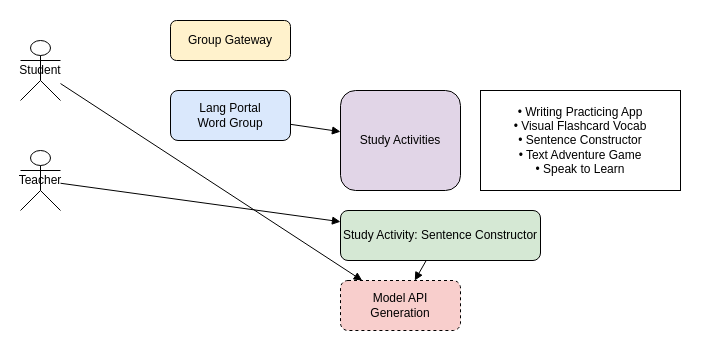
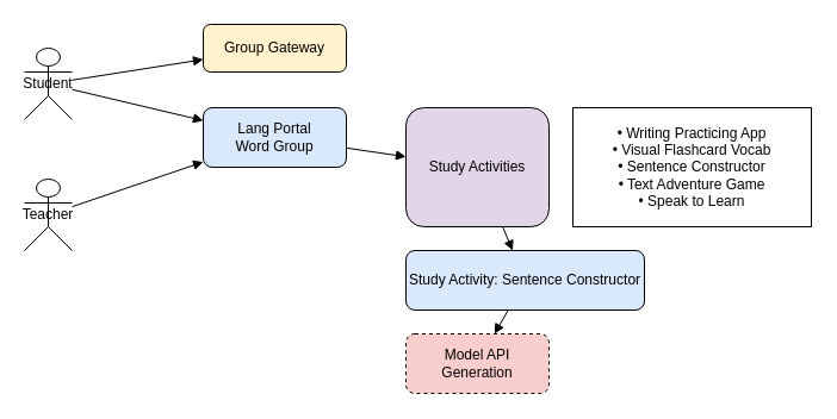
  <mxCell id="0" />
  <mxCell id="1" parent="0" />
  <mxCell id="2" value="Student" style="shape=umlActor;whiteSpace=wrap;html=1;" vertex="1" parent="1"><mxGeometry x="20" y="40" width="40" height="60" as="geometry" /></mxCell>
  <mxCell id="3" value="Teacher" style="shape=umlActor;whiteSpace=wrap;html=1;" vertex="1" parent="1"><mxGeometry x="20" y="150" width="40" height="60" as="geometry" /></mxCell>
  <mxCell id="4" value="Lang Portal&#10;Word Group" style="rounded=1;whiteSpace=wrap;html=1;fillColor=#dae8fc;" vertex="1" parent="1"><mxGeometry x="170" y="90" width="120" height="50" as="geometry" /></mxCell>
  <mxCell id="5" value="Group Gateway" style="rounded=1;whiteSpace=wrap;html=1;fillColor=#fff2cc;" vertex="1" parent="1"><mxGeometry x="170" y="20" width="120" height="40" as="geometry" /></mxCell>
  <mxCell id="6" value="Study Activities" style="rounded=1;whiteSpace=wrap;html=1;fillColor=#e1d5e7;" vertex="1" parent="1"><mxGeometry x="340" y="90" width="120" height="100" as="geometry" /></mxCell>
  <mxCell id="7" value="• Writing Practicing App&#10;• Visual Flashcard Vocab&#10;• Sentence Constructor&#10;• Text Adventure Game&#10;• Speak to Learn" style="whiteSpace=wrap;html=1;" vertex="1" parent="1"><mxGeometry x="480" y="90" width="200" height="100" as="geometry" /></mxCell>
- <mxCell id="8" value="Study Activity: Sentence Constructor" style="rounded=1;whiteSpace=wrap;html=1;fillColor=#d5e8d4;" vertex="1" parent="1"><mxGeometry x="340" y="210" width="200" height="50" as="geometry" /></mxCell>
+ <mxCell id="8" value="Study Activity: Sentence Constructor" style="rounded=1;whiteSpace=wrap;html=1;fillColor=#dae8fc;" vertex="1" parent="1"><mxGeometry x="340" y="210" width="200" height="50" as="geometry" /></mxCell>
  <mxCell id="9" value="Model API&#10;Generation" style="rounded=1;whiteSpace=wrap;html=1;fillColor=#f8cecc;dashed=1;" vertex="1" parent="1"><mxGeometry x="340" y="280" width="120" height="50" as="geometry" /></mxCell>
- <mxCell id="11" style="endArrow=block;html=1;" edge="1" parent="1" source="3" target="8"><mxGeometry relative="1" as="geometry" /></mxCell>
+ <mxCell id="10" style="endArrow=block;html=1;" edge="1" parent="1" source="2" target="4"><mxGeometry relative="1" as="geometry" /></mxCell>
+ <mxCell id="11" style="endArrow=block;html=1;" edge="1" parent="1" source="3" target="4"><mxGeometry relative="1" as="geometry" /></mxCell>
  <mxCell id="12" style="endArrow=block;html=1;" edge="1" parent="1" source="4" target="6"><mxGeometry relative="1" as="geometry" /></mxCell>
+ <mxCell id="13" style="endArrow=block;html=1;" edge="1" parent="1" source="6" target="8"><mxGeometry relative="1" as="geometry" /></mxCell>
  <mxCell id="14" style="endArrow=block;html=1;" edge="1" parent="1" source="8" target="9"><mxGeometry relative="1" as="geometry" /></mxCell>
- <mxCell id="15" style="endArrow=block;html=1;" edge="1" parent="1" source="2" target="9"><mxGeometry relative="1" as="geometry" /></mxCell>
+ <mxCell id="15" style="endArrow=block;html=1;" edge="1" parent="1" source="2" target="5"><mxGeometry relative="1" as="geometry" /></mxCell>
